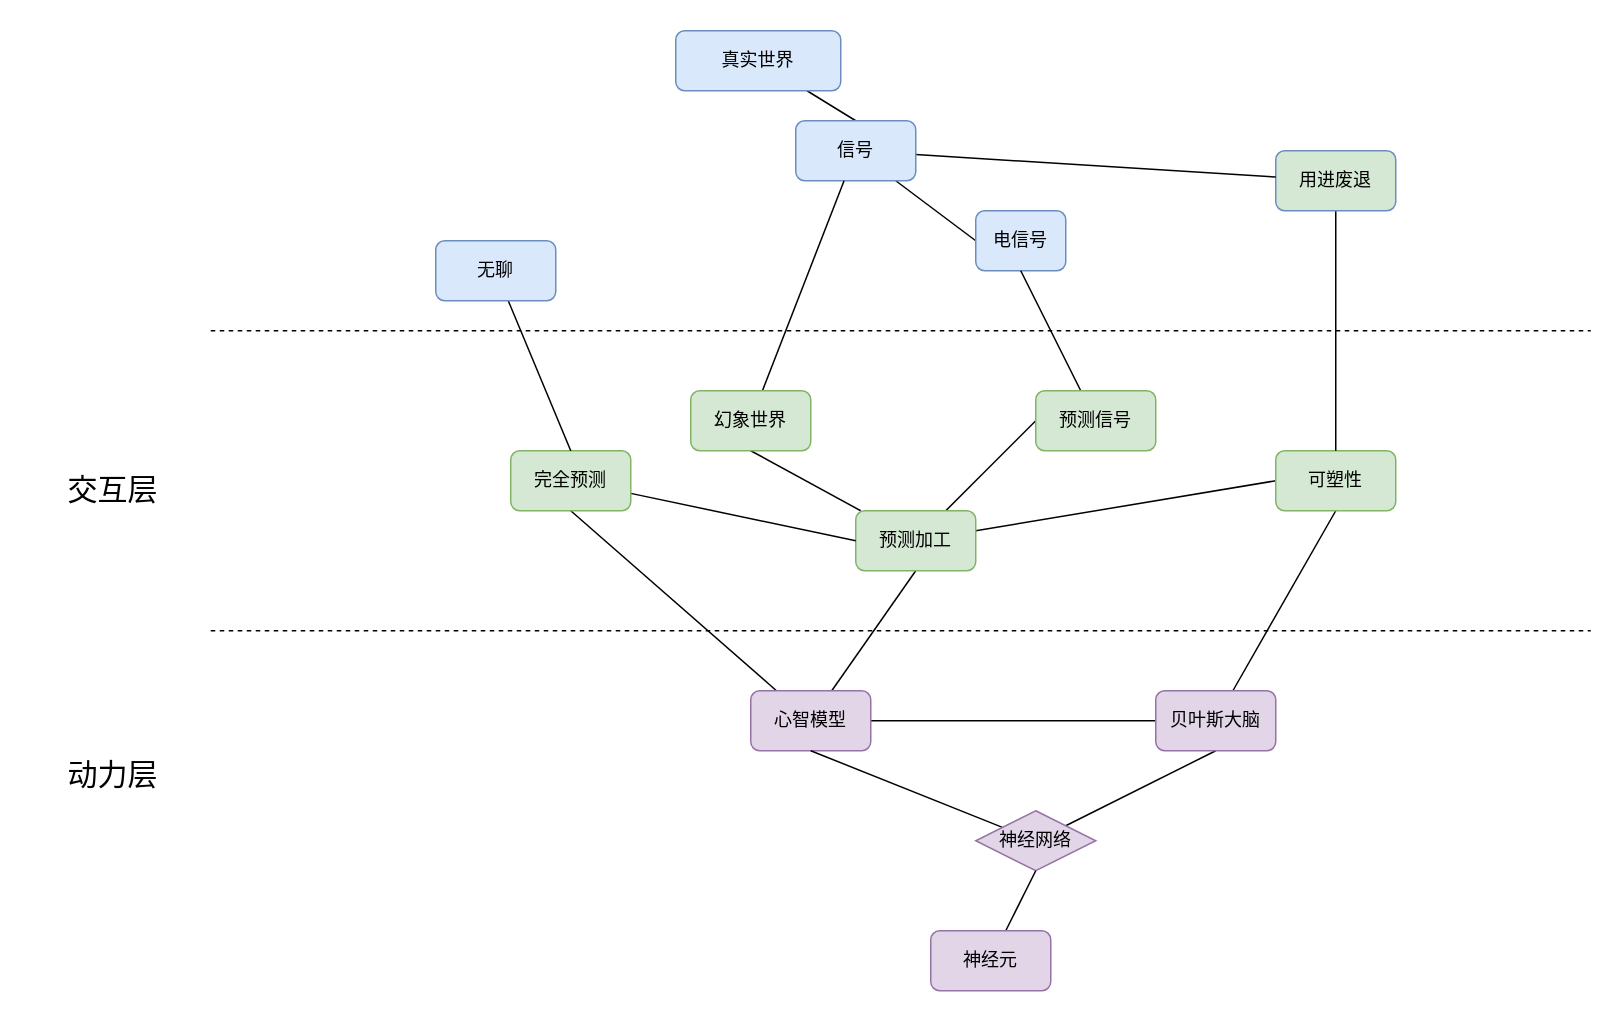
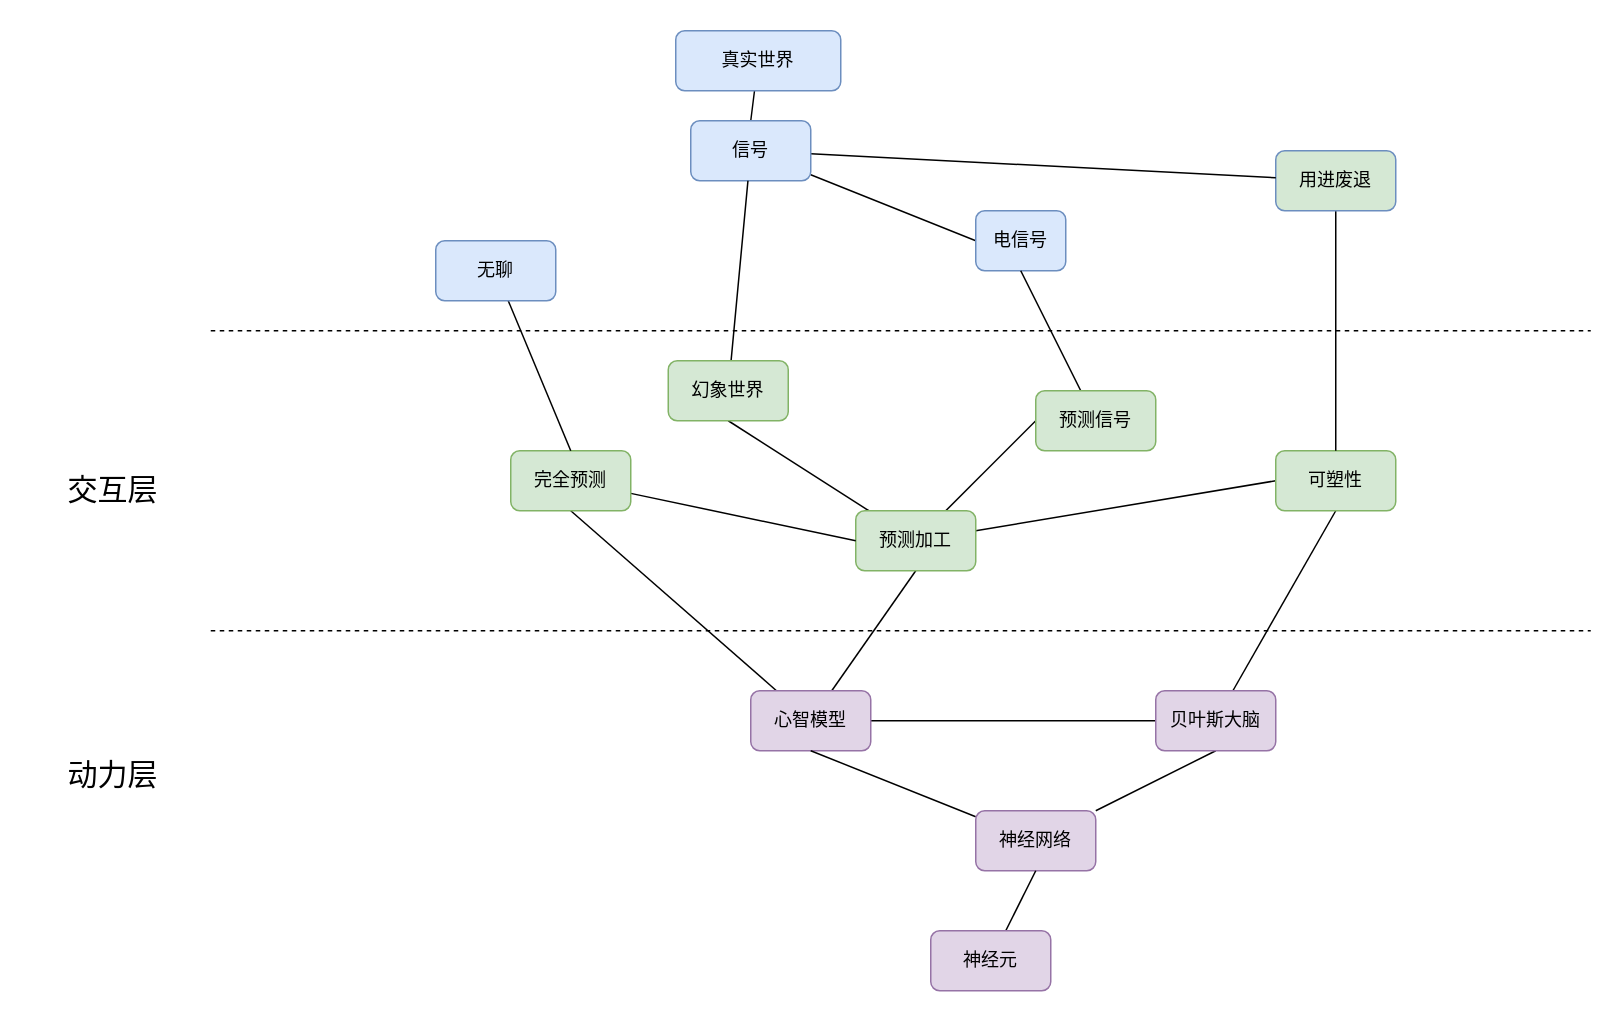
  <mxCell id="0" />
  <mxCell id="1" parent="0" />
  <mxCell id="2" value="" style="endArrow=none;dashed=1;html=1;rounded=0;" edge="1" parent="1"><mxGeometry width="50" height="50" relative="1" as="geometry"><mxPoint x="140" y="220" as="sourcePoint" /><mxPoint x="1060" y="220" as="targetPoint" /></mxGeometry></mxCell>
  <mxCell id="3" value="" style="endArrow=none;dashed=1;html=1;rounded=0;" edge="1" parent="1"><mxGeometry width="50" height="50" relative="1" as="geometry"><mxPoint x="140" y="420" as="sourcePoint" /><mxPoint x="1060" y="420" as="targetPoint" /></mxGeometry></mxCell>
  <mxCell id="4" value="交互层" style="text;html=1;strokeColor=none;fillColor=none;align=center;verticalAlign=middle;whiteSpace=wrap;rounded=0;fontSize=20;" vertex="1" parent="1"><mxGeometry x="20" y="310" width="110" height="30" as="geometry" /></mxCell>
  <mxCell id="5" value="动力层" style="text;html=1;strokeColor=none;fillColor=none;align=center;verticalAlign=middle;whiteSpace=wrap;rounded=0;fontSize=20;" vertex="1" parent="1"><mxGeometry x="20" y="500" width="110" height="30" as="geometry" /></mxCell>
  <mxCell id="6" style="edgeStyle=none;shape=connector;rounded=0;orthogonalLoop=1;jettySize=auto;html=1;entryX=0.5;entryY=1;entryDx=0;entryDy=0;labelBackgroundColor=default;strokeColor=default;align=center;verticalAlign=middle;fontFamily=Helvetica;fontSize=11;fontColor=default;endArrow=none;endFill=0;" edge="1" parent="1" source="9" target="18"><mxGeometry relative="1" as="geometry" /></mxCell>
  <mxCell id="7" style="edgeStyle=none;shape=connector;rounded=0;orthogonalLoop=1;jettySize=auto;html=1;labelBackgroundColor=default;strokeColor=default;align=center;verticalAlign=middle;fontFamily=Helvetica;fontSize=11;fontColor=default;endArrow=none;endFill=0;" edge="1" parent="1" source="9" target="22"><mxGeometry relative="1" as="geometry" /></mxCell>
  <mxCell id="8" style="edgeStyle=none;shape=connector;rounded=0;orthogonalLoop=1;jettySize=auto;html=1;entryX=0.5;entryY=1;entryDx=0;entryDy=0;labelBackgroundColor=default;strokeColor=default;align=center;verticalAlign=middle;fontFamily=Helvetica;fontSize=11;fontColor=default;endArrow=none;endFill=0;" edge="1" parent="1" source="9" target="34"><mxGeometry relative="1" as="geometry" /></mxCell>
  <mxCell id="9" value="心智模型" style="rounded=1;whiteSpace=wrap;html=1;fillColor=#e1d5e7;strokeColor=#9673a6;" vertex="1" parent="1"><mxGeometry x="500" y="460" width="80" height="40" as="geometry" /></mxCell>
  <mxCell id="10" style="edgeStyle=none;shape=connector;rounded=0;orthogonalLoop=1;jettySize=auto;html=1;entryX=0.5;entryY=1;entryDx=0;entryDy=0;labelBackgroundColor=default;strokeColor=default;align=center;verticalAlign=middle;fontFamily=Helvetica;fontSize=11;fontColor=default;endArrow=none;endFill=0;" edge="1" parent="1" source="12" target="9"><mxGeometry relative="1" as="geometry" /></mxCell>
  <mxCell id="11" style="edgeStyle=none;shape=connector;rounded=0;orthogonalLoop=1;jettySize=auto;html=1;entryX=0.5;entryY=1;entryDx=0;entryDy=0;labelBackgroundColor=default;strokeColor=default;align=center;verticalAlign=middle;fontFamily=Helvetica;fontSize=11;fontColor=default;endArrow=none;endFill=0;" edge="1" parent="1" source="12" target="22"><mxGeometry relative="1" as="geometry" /></mxCell>
- <mxCell id="12" value="神经网络" style="rhombus;whiteSpace=wrap;html=1;fillColor=#e1d5e7;strokeColor=#9673a6;" vertex="1" parent="1"><mxGeometry x="650" y="540" width="80" height="40" as="geometry" /></mxCell>
+ <mxCell id="12" value="神经网络" style="rounded=1;whiteSpace=wrap;html=1;fillColor=#e1d5e7;strokeColor=#9673a6;" vertex="1" parent="1"><mxGeometry x="650" y="540" width="80" height="40" as="geometry" /></mxCell>
  <mxCell id="13" style="edgeStyle=none;shape=connector;rounded=0;orthogonalLoop=1;jettySize=auto;html=1;entryX=0.5;entryY=0;entryDx=0;entryDy=0;labelBackgroundColor=default;strokeColor=default;align=center;verticalAlign=middle;fontFamily=Helvetica;fontSize=11;fontColor=default;endArrow=none;endFill=0;" edge="1" parent="1" source="14" target="28"><mxGeometry relative="1" as="geometry" /></mxCell>
  <mxCell id="14" value="真实世界" style="rounded=1;whiteSpace=wrap;html=1;fillColor=#dae8fc;strokeColor=#6c8ebf;" vertex="1" parent="1"><mxGeometry x="450" y="20" width="110" height="40" as="geometry" /></mxCell>
  <mxCell id="15" style="edgeStyle=none;shape=connector;rounded=0;orthogonalLoop=1;jettySize=auto;html=1;entryX=0;entryY=0.5;entryDx=0;entryDy=0;labelBackgroundColor=default;strokeColor=default;align=center;verticalAlign=middle;fontFamily=Helvetica;fontSize=11;fontColor=default;endArrow=none;endFill=0;" edge="1" parent="1" source="18" target="31"><mxGeometry relative="1" as="geometry" /></mxCell>
  <mxCell id="16" style="edgeStyle=none;shape=connector;rounded=0;orthogonalLoop=1;jettySize=auto;html=1;entryX=0;entryY=0.5;entryDx=0;entryDy=0;labelBackgroundColor=default;strokeColor=default;align=center;verticalAlign=middle;fontFamily=Helvetica;fontSize=11;fontColor=default;endArrow=none;endFill=0;" edge="1" parent="1" source="18" target="23"><mxGeometry relative="1" as="geometry" /></mxCell>
  <mxCell id="17" style="edgeStyle=none;shape=connector;rounded=0;orthogonalLoop=1;jettySize=auto;html=1;entryX=0.5;entryY=1;entryDx=0;entryDy=0;labelBackgroundColor=default;strokeColor=default;align=center;verticalAlign=middle;fontFamily=Helvetica;fontSize=11;fontColor=default;endArrow=none;endFill=0;" edge="1" parent="1" source="18" target="38"><mxGeometry relative="1" as="geometry" /></mxCell>
  <mxCell id="18" value="预测加工" style="rounded=1;whiteSpace=wrap;html=1;fillColor=#d5e8d4;strokeColor=#82b366;" vertex="1" parent="1"><mxGeometry x="570" y="340" width="80" height="40" as="geometry" /></mxCell>
  <mxCell id="19" style="edgeStyle=none;shape=connector;rounded=0;orthogonalLoop=1;jettySize=auto;html=1;entryX=0.5;entryY=1;entryDx=0;entryDy=0;labelBackgroundColor=default;strokeColor=default;align=center;verticalAlign=middle;fontFamily=Helvetica;fontSize=11;fontColor=default;endArrow=none;endFill=0;" edge="1" parent="1" source="20" target="12"><mxGeometry relative="1" as="geometry" /></mxCell>
  <mxCell id="20" value="神经元" style="rounded=1;whiteSpace=wrap;html=1;fillColor=#e1d5e7;strokeColor=#9673a6;" vertex="1" parent="1"><mxGeometry x="620" y="620" width="80" height="40" as="geometry" /></mxCell>
  <mxCell id="21" style="edgeStyle=none;shape=connector;rounded=0;orthogonalLoop=1;jettySize=auto;html=1;entryX=0.5;entryY=1;entryDx=0;entryDy=0;labelBackgroundColor=default;strokeColor=default;align=center;verticalAlign=middle;fontFamily=Helvetica;fontSize=11;fontColor=default;endArrow=none;endFill=0;" edge="1" parent="1" source="22" target="23"><mxGeometry relative="1" as="geometry" /></mxCell>
  <mxCell id="22" value="贝叶斯大脑" style="rounded=1;whiteSpace=wrap;html=1;fillColor=#e1d5e7;strokeColor=#9673a6;" vertex="1" parent="1"><mxGeometry x="770" y="460" width="80" height="40" as="geometry" /></mxCell>
  <mxCell id="23" value="可塑性" style="rounded=1;whiteSpace=wrap;html=1;fillColor=#d5e8d4;strokeColor=#82b366;" vertex="1" parent="1"><mxGeometry x="850" y="300" width="80" height="40" as="geometry" /></mxCell>
  <mxCell id="24" style="edgeStyle=none;shape=connector;rounded=0;orthogonalLoop=1;jettySize=auto;html=1;entryX=0.5;entryY=0;entryDx=0;entryDy=0;labelBackgroundColor=default;strokeColor=default;align=center;verticalAlign=middle;fontFamily=Helvetica;fontSize=11;fontColor=default;endArrow=none;endFill=0;" edge="1" parent="1" source="25" target="23"><mxGeometry relative="1" as="geometry" /></mxCell>
  <mxCell id="25" value="用进废退" style="rounded=1;whiteSpace=wrap;html=1;fillColor=#d5e8d4;strokeColor=#6c8ebf;" vertex="1" parent="1"><mxGeometry x="850" y="100" width="80" height="40" as="geometry" /></mxCell>
  <mxCell id="26" style="edgeStyle=none;shape=connector;rounded=0;orthogonalLoop=1;jettySize=auto;html=1;entryX=0;entryY=0.5;entryDx=0;entryDy=0;labelBackgroundColor=default;strokeColor=default;align=center;verticalAlign=middle;fontFamily=Helvetica;fontSize=11;fontColor=default;endArrow=none;endFill=0;" edge="1" parent="1" source="28" target="29"><mxGeometry relative="1" as="geometry" /></mxCell>
  <mxCell id="27" style="edgeStyle=none;shape=connector;rounded=0;orthogonalLoop=1;jettySize=auto;html=1;labelBackgroundColor=default;strokeColor=default;align=center;verticalAlign=middle;fontFamily=Helvetica;fontSize=11;fontColor=default;endArrow=none;endFill=0;" edge="1" parent="1" source="28" target="25"><mxGeometry relative="1" as="geometry" /></mxCell>
- <mxCell id="28" value="信号" style="rounded=1;whiteSpace=wrap;html=1;fillColor=#dae8fc;strokeColor=#6c8ebf;" vertex="1" parent="1"><mxGeometry x="530" y="80" width="80" height="40" as="geometry" /></mxCell>
+ <mxCell id="28" value="信号" style="rounded=1;whiteSpace=wrap;html=1;fillColor=#dae8fc;strokeColor=#6c8ebf;" vertex="1" parent="1"><mxGeometry x="460" y="80" width="80" height="40" as="geometry" /></mxCell>
  <mxCell id="29" value="电信号" style="rounded=1;whiteSpace=wrap;html=1;fillColor=#dae8fc;strokeColor=#6c8ebf;" vertex="1" parent="1"><mxGeometry x="650" y="140" width="60" height="40" as="geometry" /></mxCell>
  <mxCell id="30" style="edgeStyle=none;shape=connector;rounded=0;orthogonalLoop=1;jettySize=auto;html=1;entryX=0.5;entryY=1;entryDx=0;entryDy=0;labelBackgroundColor=default;strokeColor=default;align=center;verticalAlign=middle;fontFamily=Helvetica;fontSize=11;fontColor=default;endArrow=none;endFill=0;" edge="1" parent="1" source="31" target="29"><mxGeometry relative="1" as="geometry" /></mxCell>
  <mxCell id="31" value="预测信号" style="rounded=1;whiteSpace=wrap;html=1;fillColor=#d5e8d4;strokeColor=#82b366;" vertex="1" parent="1"><mxGeometry x="690" y="260" width="80" height="40" as="geometry" /></mxCell>
  <mxCell id="32" style="edgeStyle=none;shape=connector;rounded=0;orthogonalLoop=1;jettySize=auto;html=1;exitX=0.5;exitY=1;exitDx=0;exitDy=0;labelBackgroundColor=default;strokeColor=default;align=center;verticalAlign=middle;fontFamily=Helvetica;fontSize=11;fontColor=default;endArrow=none;endFill=0;" edge="1" parent="1" source="18" target="18"><mxGeometry relative="1" as="geometry" /></mxCell>
  <mxCell id="33" style="edgeStyle=none;shape=connector;rounded=0;orthogonalLoop=1;jettySize=auto;html=1;entryX=0;entryY=0.5;entryDx=0;entryDy=0;labelBackgroundColor=default;strokeColor=default;align=center;verticalAlign=middle;fontFamily=Helvetica;fontSize=11;fontColor=default;endArrow=none;endFill=0;" edge="1" parent="1" source="34" target="18"><mxGeometry relative="1" as="geometry" /></mxCell>
  <mxCell id="34" value="完全预测" style="rounded=1;whiteSpace=wrap;html=1;fillColor=#d5e8d4;strokeColor=#82b366;" vertex="1" parent="1"><mxGeometry x="340" y="300" width="80" height="40" as="geometry" /></mxCell>
  <mxCell id="35" style="edgeStyle=none;shape=connector;rounded=0;orthogonalLoop=1;jettySize=auto;html=1;entryX=0.5;entryY=0;entryDx=0;entryDy=0;labelBackgroundColor=default;strokeColor=default;align=center;verticalAlign=middle;fontFamily=Helvetica;fontSize=11;fontColor=default;endArrow=none;endFill=0;" edge="1" parent="1" source="36" target="34"><mxGeometry relative="1" as="geometry" /></mxCell>
  <mxCell id="36" value="无聊" style="rounded=1;whiteSpace=wrap;html=1;fillColor=#dae8fc;strokeColor=#6c8ebf;" vertex="1" parent="1"><mxGeometry x="290" y="160" width="80" height="40" as="geometry" /></mxCell>
  <mxCell id="37" style="edgeStyle=none;shape=connector;rounded=0;orthogonalLoop=1;jettySize=auto;html=1;labelBackgroundColor=default;strokeColor=default;align=center;verticalAlign=middle;fontFamily=Helvetica;fontSize=11;fontColor=default;endArrow=none;endFill=0;" edge="1" parent="1" source="38" target="28"><mxGeometry relative="1" as="geometry" /></mxCell>
- <mxCell id="38" value="幻象世界" style="rounded=1;whiteSpace=wrap;html=1;fillColor=#d5e8d4;strokeColor=#82b366;" vertex="1" parent="1"><mxGeometry x="460" y="260" width="80" height="40" as="geometry" /></mxCell>
+ <mxCell id="38" value="幻象世界" style="rounded=1;whiteSpace=wrap;html=1;fillColor=#d5e8d4;strokeColor=#82b366;" vertex="1" parent="1"><mxGeometry x="445" y="240" width="80" height="40" as="geometry" /></mxCell>
